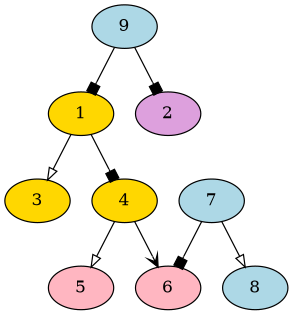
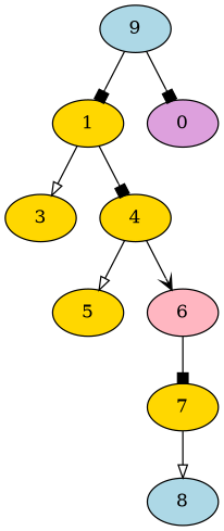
  digraph {
    node [fillcolor=gold style=filled]
    edge [arrowhead=box]
    n1 [fillcolor=lightblue label=9]
    1
-   2 [fillcolor=plum]
+   2 [fillcolor=plum label=0]
    3
    4
-   5 [fillcolor=lightpink]
+   5
    6 [fillcolor=lightpink]
-   7 [fillcolor=lightblue]
+   7
    8 [fillcolor=lightblue]
    n1 -> 1
    n1 -> 2
    1 -> 3 [arrowhead=onormal]
    1 -> 4
    4 -> 5 [arrowhead=onormal]
    4 -> 6 [arrowhead=vee]
-   7 -> 6
+   6 -> 7
    7 -> 8 [arrowhead=onormal]
  }
